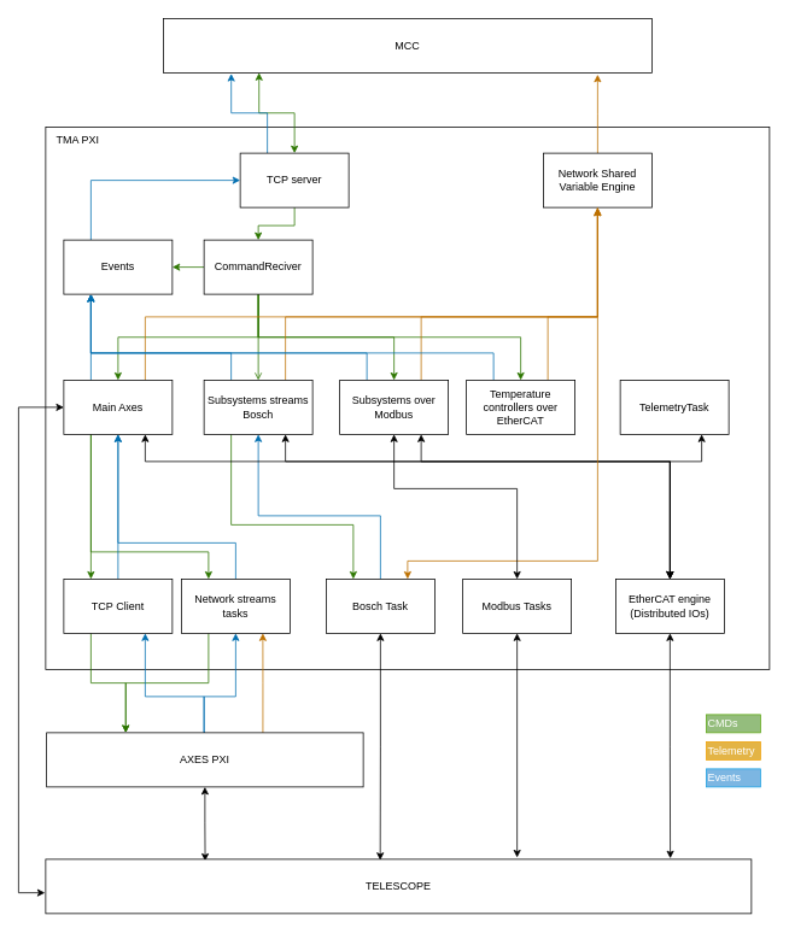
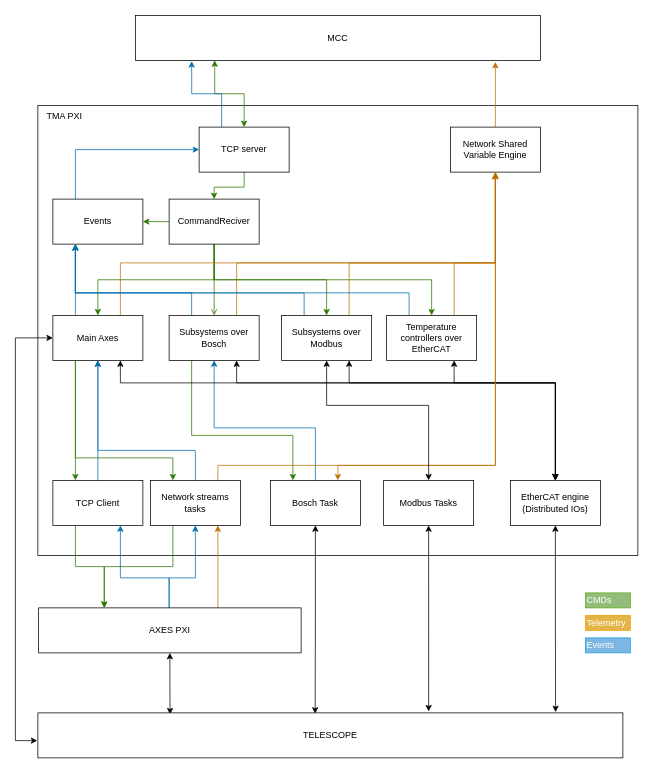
  <mxCell id="0" />
  <mxCell id="1" parent="0" />
  <mxCell id="2" value="&amp;nbsp; &amp;nbsp;TMA PXI" style="rounded=0;whiteSpace=wrap;html=1;align=left;verticalAlign=top;labelPosition=center;verticalLabelPosition=middle;" vertex="1" parent="1"><mxGeometry x="50" y="140" width="800" height="600" as="geometry" /></mxCell>
  <mxCell id="3" value="" style="edgeStyle=orthogonalEdgeStyle;rounded=0;orthogonalLoop=1;jettySize=auto;html=1;fillColor=#60a917;strokeColor=#2D7600;" edge="1" parent="1" source="6" target="12"><mxGeometry relative="1" as="geometry" /></mxCell>
  <mxCell id="4" style="edgeStyle=orthogonalEdgeStyle;rounded=0;orthogonalLoop=1;jettySize=auto;html=1;exitX=0.5;exitY=0;exitDx=0;exitDy=0;entryX=0.196;entryY=1;entryDx=0;entryDy=0;entryPerimeter=0;startArrow=classic;startFill=1;endArrow=classic;endFill=1;fillColor=#60a917;strokeColor=#2D7600;" edge="1" parent="1" source="6" target="40"><mxGeometry relative="1" as="geometry" /></mxCell>
  <mxCell id="5" style="edgeStyle=orthogonalEdgeStyle;rounded=0;orthogonalLoop=1;jettySize=auto;html=1;exitX=0.25;exitY=0;exitDx=0;exitDy=0;entryX=0.139;entryY=1.017;entryDx=0;entryDy=0;entryPerimeter=0;startArrow=none;startFill=0;endArrow=classic;endFill=1;fillColor=#1ba1e2;strokeColor=#006EAF;" edge="1" parent="1" source="6" target="40"><mxGeometry relative="1" as="geometry" /></mxCell>
  <mxCell id="6" value="TCP server" style="rounded=0;whiteSpace=wrap;html=1;" vertex="1" parent="1"><mxGeometry x="265" y="168.98" width="120" height="60" as="geometry" /></mxCell>
  <mxCell id="7" style="edgeStyle=orthogonalEdgeStyle;rounded=0;orthogonalLoop=1;jettySize=auto;html=1;exitX=0.5;exitY=1;exitDx=0;exitDy=0;startArrow=none;startFill=0;endArrow=classic;endFill=1;fillColor=#60a917;strokeColor=#2D7600;" edge="1" parent="1" source="12" target="18"><mxGeometry relative="1" as="geometry" /></mxCell>
  <mxCell id="8" style="edgeStyle=orthogonalEdgeStyle;rounded=0;orthogonalLoop=1;jettySize=auto;html=1;exitX=0.5;exitY=1;exitDx=0;exitDy=0;startArrow=none;startFill=0;endArrow=open;endFill=1;fillColor=#60a917;strokeColor=#2D7600;" edge="1" parent="1" source="12" target="23"><mxGeometry relative="1" as="geometry" /></mxCell>
  <mxCell id="9" style="edgeStyle=orthogonalEdgeStyle;rounded=0;orthogonalLoop=1;jettySize=auto;html=1;exitX=0.5;exitY=1;exitDx=0;exitDy=0;entryX=0.5;entryY=0;entryDx=0;entryDy=0;startArrow=none;startFill=0;endArrow=classic;endFill=1;fillColor=#60a917;strokeColor=#2D7600;" edge="1" parent="1" source="12" target="38"><mxGeometry relative="1" as="geometry" /></mxCell>
  <mxCell id="10" style="edgeStyle=orthogonalEdgeStyle;rounded=0;orthogonalLoop=1;jettySize=auto;html=1;exitX=0.5;exitY=1;exitDx=0;exitDy=0;entryX=0.5;entryY=0;entryDx=0;entryDy=0;startArrow=none;startFill=0;endArrow=classic;endFill=1;fillColor=#60a917;strokeColor=#2D7600;" edge="1" parent="1" source="12" target="59"><mxGeometry relative="1" as="geometry" /></mxCell>
  <mxCell id="11" style="edgeStyle=orthogonalEdgeStyle;rounded=0;orthogonalLoop=1;jettySize=auto;html=1;exitX=0;exitY=0.5;exitDx=0;exitDy=0;entryX=1;entryY=0.5;entryDx=0;entryDy=0;startArrow=none;startFill=0;endArrow=classic;endFill=1;fillColor=#60a917;strokeColor=#2D7600;" edge="1" parent="1" source="12" target="64"><mxGeometry relative="1" as="geometry" /></mxCell>
  <mxCell id="12" value="CommandReciver" style="rounded=0;whiteSpace=wrap;html=1;" vertex="1" parent="1"><mxGeometry x="225" y="264.98" width="120" height="60" as="geometry" /></mxCell>
  <mxCell id="13" style="edgeStyle=orthogonalEdgeStyle;rounded=0;orthogonalLoop=1;jettySize=auto;html=1;exitX=0.25;exitY=0;exitDx=0;exitDy=0;entryX=0.25;entryY=1;entryDx=0;entryDy=0;fillColor=#1ba1e2;strokeColor=#006EAF;" edge="1" parent="1" source="18" target="64"><mxGeometry relative="1" as="geometry" /></mxCell>
  <mxCell id="14" style="edgeStyle=orthogonalEdgeStyle;rounded=0;orthogonalLoop=1;jettySize=auto;html=1;exitX=0.25;exitY=1;exitDx=0;exitDy=0;entryX=0.25;entryY=0;entryDx=0;entryDy=0;startArrow=none;startFill=0;endArrow=classic;endFill=1;fillColor=#60a917;strokeColor=#2D7600;" edge="1" parent="1" source="18" target="47"><mxGeometry relative="1" as="geometry" /></mxCell>
  <mxCell id="15" style="edgeStyle=orthogonalEdgeStyle;rounded=0;orthogonalLoop=1;jettySize=auto;html=1;exitX=0;exitY=0.5;exitDx=0;exitDy=0;entryX=-0.001;entryY=0.617;entryDx=0;entryDy=0;entryPerimeter=0;startArrow=classic;startFill=1;endArrow=classic;endFill=1;" edge="1" parent="1" source="18" target="53"><mxGeometry relative="1" as="geometry"><Array as="points"><mxPoint x="20" y="450" /><mxPoint x="20" y="987" /></Array></mxGeometry></mxCell>
  <mxCell id="16" style="edgeStyle=orthogonalEdgeStyle;rounded=0;orthogonalLoop=1;jettySize=auto;html=1;exitX=0.25;exitY=1;exitDx=0;exitDy=0;entryX=0.25;entryY=0;entryDx=0;entryDy=0;startArrow=none;startFill=0;endArrow=classic;endFill=1;fillColor=#60a917;strokeColor=#2D7600;" edge="1" parent="1" source="18" target="44"><mxGeometry relative="1" as="geometry"><Array as="points"><mxPoint x="100" y="610" /><mxPoint x="230" y="610" /></Array></mxGeometry></mxCell>
  <mxCell id="17" style="edgeStyle=orthogonalEdgeStyle;rounded=0;orthogonalLoop=1;jettySize=auto;html=1;exitX=0.75;exitY=0;exitDx=0;exitDy=0;entryX=0.5;entryY=1;entryDx=0;entryDy=0;startArrow=none;startFill=0;endArrow=classic;endFill=1;fillColor=#f0a30a;strokeColor=#BD7000;" edge="1" parent="1" source="18" target="25"><mxGeometry relative="1" as="geometry"><Array as="points"><mxPoint x="160" y="350" /><mxPoint x="660" y="350" /></Array></mxGeometry></mxCell>
  <mxCell id="18" value="Main Axes" style="rounded=0;whiteSpace=wrap;html=1;" vertex="1" parent="1"><mxGeometry x="70" y="420" width="120" height="60" as="geometry" /></mxCell>
  <mxCell id="19" style="edgeStyle=orthogonalEdgeStyle;rounded=0;orthogonalLoop=1;jettySize=auto;html=1;exitX=0.25;exitY=1;exitDx=0;exitDy=0;entryX=0.25;entryY=0;entryDx=0;entryDy=0;startArrow=none;startFill=0;endArrow=classic;endFill=1;fillColor=#60a917;strokeColor=#2D7600;" edge="1" parent="1" source="23" target="35"><mxGeometry relative="1" as="geometry"><Array as="points"><mxPoint x="255" y="580" /><mxPoint x="390" y="580" /></Array></mxGeometry></mxCell>
  <mxCell id="20" style="edgeStyle=orthogonalEdgeStyle;rounded=0;orthogonalLoop=1;jettySize=auto;html=1;exitX=0.5;exitY=1;exitDx=0;exitDy=0;startArrow=classic;startFill=1;endArrow=none;endFill=0;fillColor=#1ba1e2;strokeColor=#006EAF;" edge="1" parent="1" source="23" target="35"><mxGeometry relative="1" as="geometry"><Array as="points"><mxPoint x="285" y="570" /><mxPoint x="420" y="570" /></Array></mxGeometry></mxCell>
  <mxCell id="21" style="edgeStyle=orthogonalEdgeStyle;rounded=0;orthogonalLoop=1;jettySize=auto;html=1;exitX=0.25;exitY=0;exitDx=0;exitDy=0;entryX=0.25;entryY=1;entryDx=0;entryDy=0;startArrow=none;startFill=0;endArrow=classic;endFill=1;fillColor=#1ba1e2;strokeColor=#006EAF;" edge="1" parent="1" source="23" target="64"><mxGeometry relative="1" as="geometry"><Array as="points"><mxPoint x="255" y="390" /><mxPoint x="100" y="390" /></Array></mxGeometry></mxCell>
  <mxCell id="22" style="edgeStyle=orthogonalEdgeStyle;rounded=0;orthogonalLoop=1;jettySize=auto;html=1;exitX=0.75;exitY=0;exitDx=0;exitDy=0;startArrow=none;startFill=0;endArrow=classic;endFill=1;fillColor=#f0a30a;strokeColor=#BD7000;" edge="1" parent="1" source="23"><mxGeometry relative="1" as="geometry"><mxPoint x="660" y="230" as="targetPoint" /><Array as="points"><mxPoint x="315" y="350" /><mxPoint x="660" y="350" /></Array></mxGeometry></mxCell>
- <mxCell id="23" value="Subsystems streams Bosch" style="rounded=0;whiteSpace=wrap;html=1;" vertex="1" parent="1"><mxGeometry x="225" y="420" width="120" height="60" as="geometry" /></mxCell>
+ <mxCell id="23" value="Subsystems over Bosch" style="rounded=0;whiteSpace=wrap;html=1;" vertex="1" parent="1"><mxGeometry x="225" y="420" width="120" height="60" as="geometry" /></mxCell>
  <mxCell id="24" style="edgeStyle=orthogonalEdgeStyle;rounded=0;orthogonalLoop=1;jettySize=auto;html=1;exitX=0.5;exitY=0;exitDx=0;exitDy=0;startArrow=none;startFill=0;fillColor=#f0a30a;strokeColor=#BD7000;" edge="1" parent="1" source="25"><mxGeometry relative="1" as="geometry"><mxPoint x="660" y="82" as="targetPoint" /></mxGeometry></mxCell>
  <mxCell id="25" value="Network Shared Variable Engine" style="rounded=0;whiteSpace=wrap;html=1;" vertex="1" parent="1"><mxGeometry x="600" y="168.98" width="120" height="60" as="geometry" /></mxCell>
  <mxCell id="26" style="edgeStyle=orthogonalEdgeStyle;rounded=0;orthogonalLoop=1;jettySize=auto;html=1;exitX=0.5;exitY=1;exitDx=0;exitDy=0;entryX=0.885;entryY=-0.017;entryDx=0;entryDy=0;entryPerimeter=0;startArrow=classic;startFill=1;" edge="1" parent="1" source="32" target="53"><mxGeometry relative="1" as="geometry" /></mxCell>
- <mxCell id="27" style="edgeStyle=orthogonalEdgeStyle;rounded=0;orthogonalLoop=1;jettySize=auto;html=1;exitX=0.5;exitY=0;exitDx=0;exitDy=0;entryX=0.75;entryY=1;entryDx=0;entryDy=0;startArrow=classic;startFill=1;endArrow=classic;endFill=1;" edge="1" parent="1" source="32" target="39"><mxGeometry relative="1" as="geometry"><Array as="points"><mxPoint x="740" y="510" /><mxPoint x="775" y="510" /></Array></mxGeometry></mxCell>
+ <mxCell id="28" style="edgeStyle=orthogonalEdgeStyle;rounded=0;orthogonalLoop=1;jettySize=auto;html=1;exitX=0.5;exitY=0;exitDx=0;exitDy=0;entryX=0.75;entryY=1;entryDx=0;entryDy=0;startArrow=classic;startFill=1;endArrow=classic;endFill=1;" edge="1" parent="1" source="32" target="59"><mxGeometry relative="1" as="geometry"><Array as="points"><mxPoint x="740" y="510" /><mxPoint x="605" y="510" /></Array></mxGeometry></mxCell>
  <mxCell id="29" style="edgeStyle=orthogonalEdgeStyle;rounded=0;orthogonalLoop=1;jettySize=auto;html=1;exitX=0.5;exitY=0;exitDx=0;exitDy=0;entryX=0.75;entryY=1;entryDx=0;entryDy=0;startArrow=classic;startFill=1;endArrow=classic;endFill=1;" edge="1" parent="1" source="32" target="23"><mxGeometry relative="1" as="geometry"><Array as="points"><mxPoint x="740" y="510" /><mxPoint x="315" y="510" /></Array></mxGeometry></mxCell>
  <mxCell id="30" style="edgeStyle=orthogonalEdgeStyle;rounded=0;orthogonalLoop=1;jettySize=auto;html=1;exitX=0.5;exitY=0;exitDx=0;exitDy=0;entryX=0.75;entryY=1;entryDx=0;entryDy=0;startArrow=classic;startFill=1;endArrow=classic;endFill=1;" edge="1" parent="1" source="32" target="18"><mxGeometry relative="1" as="geometry"><Array as="points"><mxPoint x="740" y="510" /><mxPoint x="160" y="510" /></Array></mxGeometry></mxCell>
  <mxCell id="31" style="edgeStyle=orthogonalEdgeStyle;rounded=0;orthogonalLoop=1;jettySize=auto;html=1;exitX=0.5;exitY=0;exitDx=0;exitDy=0;entryX=0.75;entryY=1;entryDx=0;entryDy=0;startArrow=classic;startFill=1;endArrow=classic;endFill=1;" edge="1" parent="1" source="32" target="38"><mxGeometry relative="1" as="geometry"><Array as="points"><mxPoint x="740" y="510" /><mxPoint x="465" y="510" /></Array></mxGeometry></mxCell>
  <mxCell id="32" value="EtherCAT engine&lt;br&gt;(Distributed IOs)" style="rounded=0;whiteSpace=wrap;html=1;" vertex="1" parent="1"><mxGeometry x="680" y="640" width="120" height="60" as="geometry" /></mxCell>
  <mxCell id="33" style="edgeStyle=orthogonalEdgeStyle;rounded=0;orthogonalLoop=1;jettySize=auto;html=1;exitX=0.5;exitY=1;exitDx=0;exitDy=0;entryX=0.474;entryY=0.017;entryDx=0;entryDy=0;entryPerimeter=0;startArrow=classic;startFill=1;" edge="1" parent="1" source="35" target="53"><mxGeometry relative="1" as="geometry" /></mxCell>
  <mxCell id="34" style="edgeStyle=orthogonalEdgeStyle;rounded=0;orthogonalLoop=1;jettySize=auto;html=1;exitX=0.75;exitY=0;exitDx=0;exitDy=0;entryX=0.5;entryY=1;entryDx=0;entryDy=0;startArrow=classic;startFill=1;endArrow=none;endFill=0;fillColor=#f0a30a;strokeColor=#BD7000;" edge="1" parent="1" source="35" target="25"><mxGeometry relative="1" as="geometry"><Array as="points"><mxPoint x="450" y="620" /><mxPoint x="660" y="620" /></Array></mxGeometry></mxCell>
  <mxCell id="35" value="Bosch Task" style="rounded=0;whiteSpace=wrap;html=1;" vertex="1" parent="1"><mxGeometry x="360" y="640" width="120" height="60" as="geometry" /></mxCell>
  <mxCell id="36" style="edgeStyle=orthogonalEdgeStyle;rounded=0;orthogonalLoop=1;jettySize=auto;html=1;exitX=0.25;exitY=0;exitDx=0;exitDy=0;startArrow=none;startFill=0;endArrow=classic;endFill=1;entryX=0.25;entryY=1;entryDx=0;entryDy=0;fillColor=#1ba1e2;strokeColor=#006EAF;" edge="1" parent="1" source="38" target="64"><mxGeometry relative="1" as="geometry"><mxPoint x="220" y="200" as="targetPoint" /><Array as="points"><mxPoint x="405" y="390" /><mxPoint x="100" y="390" /></Array></mxGeometry></mxCell>
  <mxCell id="37" style="edgeStyle=orthogonalEdgeStyle;rounded=0;orthogonalLoop=1;jettySize=auto;html=1;exitX=0.75;exitY=0;exitDx=0;exitDy=0;startArrow=none;startFill=0;endArrow=classic;endFill=1;fillColor=#f0a30a;strokeColor=#BD7000;" edge="1" parent="1" source="38"><mxGeometry relative="1" as="geometry"><mxPoint x="660" y="230" as="targetPoint" /><Array as="points"><mxPoint x="465" y="350" /><mxPoint x="660" y="350" /></Array></mxGeometry></mxCell>
  <mxCell id="38" value="Subsystems over Modbus" style="rounded=0;whiteSpace=wrap;html=1;" vertex="1" parent="1"><mxGeometry x="375" y="420" width="120" height="60" as="geometry" /></mxCell>
- <mxCell id="39" value="TelemetryTask" style="rounded=0;whiteSpace=wrap;html=1;" vertex="1" parent="1"><mxGeometry x="685" y="420" width="120" height="60" as="geometry" /></mxCell>
  <mxCell id="40" value="MCC" style="rounded=0;whiteSpace=wrap;html=1;" vertex="1" parent="1"><mxGeometry x="180" y="20" width="540" height="60" as="geometry" /></mxCell>
  <mxCell id="41" style="edgeStyle=orthogonalEdgeStyle;rounded=0;orthogonalLoop=1;jettySize=auto;html=1;exitX=0.25;exitY=1;exitDx=0;exitDy=0;fillColor=#60a917;strokeColor=#2D7600;entryX=0.25;entryY=0;entryDx=0;entryDy=0;" edge="1" parent="1" source="44" target="52"><mxGeometry relative="1" as="geometry" /></mxCell>
+ <mxCell id="42" style="edgeStyle=orthogonalEdgeStyle;rounded=0;orthogonalLoop=1;jettySize=auto;html=1;exitX=0.75;exitY=0;exitDx=0;exitDy=0;entryX=0.5;entryY=1;entryDx=0;entryDy=0;fillColor=#f0a30a;strokeColor=#BD7000;" edge="1" parent="1" source="44" target="25"><mxGeometry relative="1" as="geometry"><mxPoint x="470" y="760" as="targetPoint" /><Array as="points"><mxPoint x="290" y="620" /><mxPoint x="660" y="620" /></Array></mxGeometry></mxCell>
  <mxCell id="43" style="edgeStyle=orthogonalEdgeStyle;rounded=0;orthogonalLoop=1;jettySize=auto;html=1;exitX=0.5;exitY=0;exitDx=0;exitDy=0;startArrow=none;startFill=0;endArrow=classic;endFill=1;fillColor=#1ba1e2;strokeColor=#006EAF;" edge="1" parent="1" source="44"><mxGeometry relative="1" as="geometry"><mxPoint x="130" y="480" as="targetPoint" /><Array as="points"><mxPoint x="260" y="600" /><mxPoint x="130" y="600" /></Array></mxGeometry></mxCell>
  <mxCell id="44" value="Network streams tasks" style="rounded=0;whiteSpace=wrap;html=1;" vertex="1" parent="1"><mxGeometry x="200" y="640" width="120" height="60" as="geometry" /></mxCell>
  <mxCell id="45" style="edgeStyle=orthogonalEdgeStyle;rounded=0;orthogonalLoop=1;jettySize=auto;html=1;exitX=0.25;exitY=1;exitDx=0;exitDy=0;entryX=0.25;entryY=0;entryDx=0;entryDy=0;fillColor=#60a917;strokeColor=#2D7600;" edge="1" parent="1" source="47" target="52"><mxGeometry relative="1" as="geometry"><mxPoint x="140" y="790" as="targetPoint" /></mxGeometry></mxCell>
  <mxCell id="46" style="edgeStyle=orthogonalEdgeStyle;rounded=0;orthogonalLoop=1;jettySize=auto;html=1;exitX=0.5;exitY=0;exitDx=0;exitDy=0;entryX=0.5;entryY=1;entryDx=0;entryDy=0;startArrow=none;startFill=0;endArrow=classic;endFill=1;fillColor=#1ba1e2;strokeColor=#006EAF;" edge="1" parent="1" source="47" target="18"><mxGeometry relative="1" as="geometry" /></mxCell>
  <mxCell id="47" value="TCP Client" style="rounded=0;whiteSpace=wrap;html=1;" vertex="1" parent="1"><mxGeometry x="70" y="640" width="120" height="60" as="geometry" /></mxCell>
  <mxCell id="48" style="edgeStyle=orthogonalEdgeStyle;rounded=0;orthogonalLoop=1;jettySize=auto;html=1;exitX=0.5;exitY=0;exitDx=0;exitDy=0;entryX=0.75;entryY=1;entryDx=0;entryDy=0;fillColor=#1ba1e2;strokeColor=#006EAF;" edge="1" parent="1" source="52" target="47"><mxGeometry relative="1" as="geometry"><Array as="points"><mxPoint x="225" y="770" /><mxPoint x="160" y="770" /></Array></mxGeometry></mxCell>
  <mxCell id="49" style="edgeStyle=orthogonalEdgeStyle;rounded=0;orthogonalLoop=1;jettySize=auto;html=1;exitX=0.5;exitY=0;exitDx=0;exitDy=0;fillColor=#1ba1e2;strokeColor=#006EAF;" edge="1" parent="1" source="52" target="44"><mxGeometry relative="1" as="geometry"><Array as="points"><mxPoint x="225" y="770" /><mxPoint x="260" y="770" /></Array></mxGeometry></mxCell>
  <mxCell id="50" style="edgeStyle=orthogonalEdgeStyle;rounded=0;orthogonalLoop=1;jettySize=auto;html=1;exitX=0.683;exitY=0.017;exitDx=0;exitDy=0;entryX=0.75;entryY=1;entryDx=0;entryDy=0;fillColor=#f0a30a;strokeColor=#BD7000;exitPerimeter=0;" edge="1" parent="1" source="52" target="44"><mxGeometry relative="1" as="geometry" /></mxCell>
  <mxCell id="51" value="" style="edgeStyle=orthogonalEdgeStyle;rounded=0;orthogonalLoop=1;jettySize=auto;html=1;entryX=0.226;entryY=0.033;entryDx=0;entryDy=0;startArrow=classic;startFill=1;entryPerimeter=0;" edge="1" parent="1" source="52" target="53"><mxGeometry relative="1" as="geometry" /></mxCell>
  <mxCell id="52" value="AXES PXI" style="rounded=0;whiteSpace=wrap;html=1;" vertex="1" parent="1"><mxGeometry x="51" y="810" width="350" height="60" as="geometry" /></mxCell>
  <mxCell id="53" value="TELESCOPE" style="rounded=0;whiteSpace=wrap;html=1;" vertex="1" parent="1"><mxGeometry x="50" y="950" width="780" height="60" as="geometry" /></mxCell>
  <mxCell id="54" style="edgeStyle=orthogonalEdgeStyle;rounded=0;orthogonalLoop=1;jettySize=auto;html=1;exitX=0.5;exitY=1;exitDx=0;exitDy=0;startArrow=classic;startFill=1;endArrow=classic;endFill=1;entryX=0.668;entryY=-0.033;entryDx=0;entryDy=0;entryPerimeter=0;" edge="1" parent="1" source="56" target="53"><mxGeometry relative="1" as="geometry"><mxPoint x="580" y="940" as="targetPoint" /></mxGeometry></mxCell>
  <mxCell id="55" style="edgeStyle=orthogonalEdgeStyle;rounded=0;orthogonalLoop=1;jettySize=auto;html=1;exitX=0.5;exitY=0;exitDx=0;exitDy=0;startArrow=classic;startFill=1;endArrow=classic;endFill=1;" edge="1" parent="1" source="56" target="38"><mxGeometry relative="1" as="geometry"><Array as="points"><mxPoint x="571" y="540" /><mxPoint x="435" y="540" /></Array></mxGeometry></mxCell>
  <mxCell id="56" value="Modbus Tasks" style="rounded=0;whiteSpace=wrap;html=1;" vertex="1" parent="1"><mxGeometry x="511" y="640" width="120" height="60" as="geometry" /></mxCell>
  <mxCell id="57" style="edgeStyle=orthogonalEdgeStyle;rounded=0;orthogonalLoop=1;jettySize=auto;html=1;exitX=0.25;exitY=0;exitDx=0;exitDy=0;startArrow=none;startFill=0;endArrow=classic;endFill=1;fillColor=#1ba1e2;strokeColor=#006EAF;entryX=0.25;entryY=1;entryDx=0;entryDy=0;" edge="1" parent="1" source="59" target="64"><mxGeometry relative="1" as="geometry"><mxPoint x="100" y="330" as="targetPoint" /><Array as="points"><mxPoint x="545" y="390" /><mxPoint x="100" y="390" /></Array></mxGeometry></mxCell>
  <mxCell id="58" style="edgeStyle=orthogonalEdgeStyle;rounded=0;orthogonalLoop=1;jettySize=auto;html=1;exitX=0.75;exitY=0;exitDx=0;exitDy=0;startArrow=none;startFill=0;endArrow=classic;endFill=1;fillColor=#f0a30a;strokeColor=#BD7000;" edge="1" parent="1" source="59"><mxGeometry relative="1" as="geometry"><mxPoint x="660" y="230" as="targetPoint" /><Array as="points"><mxPoint x="605" y="350" /><mxPoint x="660" y="350" /></Array></mxGeometry></mxCell>
  <mxCell id="59" value="Temperature controllers over EtherCAT" style="rounded=0;whiteSpace=wrap;html=1;" vertex="1" parent="1"><mxGeometry x="515" y="420" width="120" height="60" as="geometry" /></mxCell>
  <mxCell id="60" value="CMDs" style="rounded=0;whiteSpace=wrap;html=1;align=left;fontColor=#ffffff;gradientDirection=east;strokeColor=#60A917;fillColor=#94BD7D;" vertex="1" parent="1"><mxGeometry x="780" y="790" width="60" height="20" as="geometry" /></mxCell>
  <mxCell id="61" value="Telemetry" style="rounded=0;whiteSpace=wrap;html=1;align=left;fontColor=#ffffff;gradientDirection=east;strokeColor=#F0A30A;fillColor=#E3B446;" vertex="1" parent="1"><mxGeometry x="780" y="820" width="60" height="20" as="geometry" /></mxCell>
  <mxCell id="62" value="Events" style="rounded=0;whiteSpace=wrap;html=1;align=left;fontColor=#ffffff;gradientDirection=east;strokeColor=#1BA1E2;fillColor=#7CB6E2;" vertex="1" parent="1"><mxGeometry x="780" y="850" width="60" height="20" as="geometry" /></mxCell>
  <mxCell id="63" style="edgeStyle=orthogonalEdgeStyle;rounded=0;orthogonalLoop=1;jettySize=auto;html=1;exitX=0.25;exitY=0;exitDx=0;exitDy=0;entryX=0;entryY=0.5;entryDx=0;entryDy=0;startArrow=none;startFill=0;endArrow=classic;endFill=1;fillColor=#1ba1e2;strokeColor=#006EAF;" edge="1" parent="1" source="64" target="6"><mxGeometry relative="1" as="geometry" /></mxCell>
  <mxCell id="64" value="Events" style="rounded=0;whiteSpace=wrap;html=1;" vertex="1" parent="1"><mxGeometry x="70" y="264.98" width="120" height="60" as="geometry" /></mxCell>
